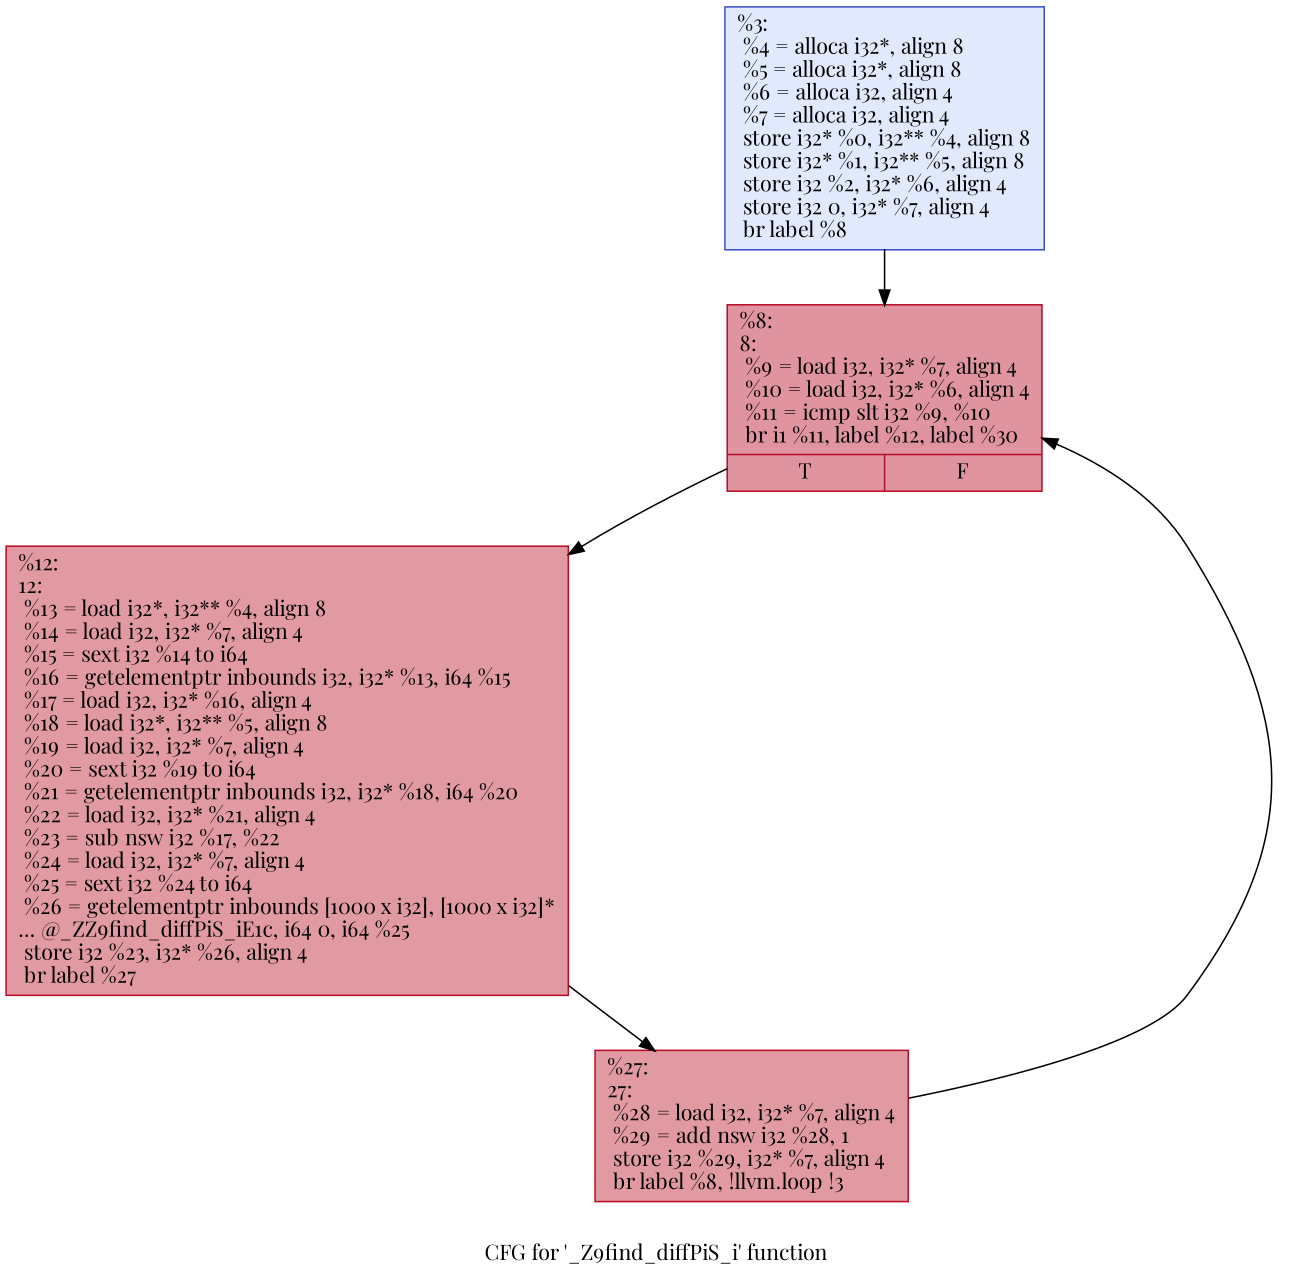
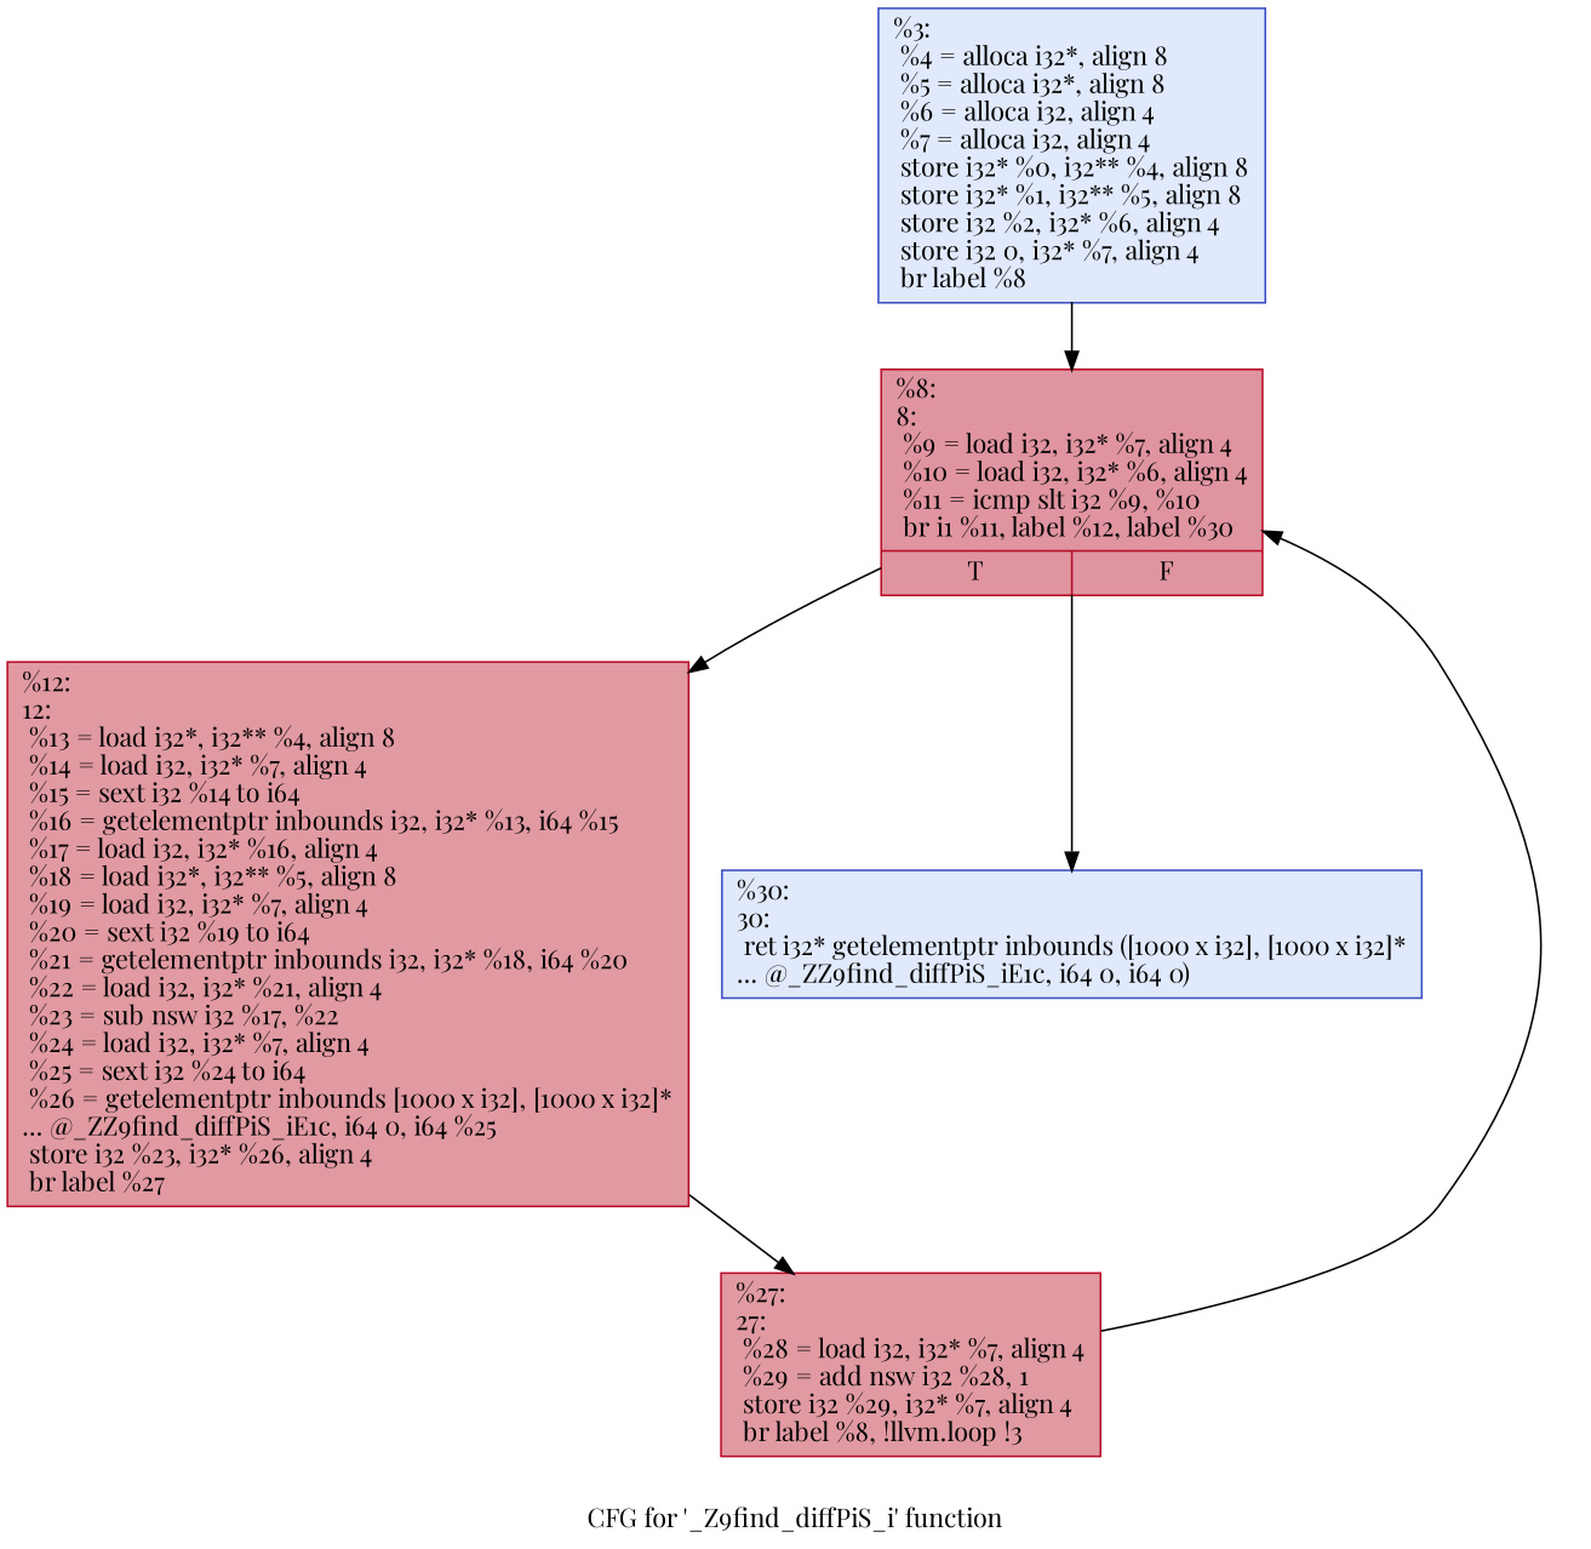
  digraph {
    label="CFG for '_Z9find_diffPiS_i' function"
    fontname="Playfair Display"
    node [color="#b70d28ff" fillcolor="#b9d0f970" shape=record style=filled fontname="Playfair Display"]
    edge [fontname="Playfair Display"]
    n1 [color="#3d50c3ff" label="{%3:\l  %4 = alloca i32*, align 8\l  %5 = alloca i32*, align 8\l  %6 = alloca i32, align 4\l  %7 = alloca i32, align 4\l  store i32* %0, i32** %4, align 8\l  store i32* %1, i32** %5, align 8\l  store i32 %2, i32* %6, align 4\l  store i32 0, i32* %7, align 4\l  br label %8\l}"]
    n2 [fillcolor="#b70d2870" label="{%8:\l8:                                                \l  %9 = load i32, i32* %7, align 4\l  %10 = load i32, i32* %6, align 4\l  %11 = icmp slt i32 %9, %10\l  br i1 %11, label %12, label %30\l|{<s0>T|<s1>F}}"]
    n3 [fillcolor="#bb1b2c70" label="{%12:\l12:                                               \l  %13 = load i32*, i32** %4, align 8\l  %14 = load i32, i32* %7, align 4\l  %15 = sext i32 %14 to i64\l  %16 = getelementptr inbounds i32, i32* %13, i64 %15\l  %17 = load i32, i32* %16, align 4\l  %18 = load i32*, i32** %5, align 8\l  %19 = load i32, i32* %7, align 4\l  %20 = sext i32 %19 to i64\l  %21 = getelementptr inbounds i32, i32* %18, i64 %20\l  %22 = load i32, i32* %21, align 4\l  %23 = sub nsw i32 %17, %22\l  %24 = load i32, i32* %7, align 4\l  %25 = sext i32 %24 to i64\l  %26 = getelementptr inbounds [1000 x i32], [1000 x i32]*\l... @_ZZ9find_diffPiS_iE1c, i64 0, i64 %25\l  store i32 %23, i32* %26, align 4\l  br label %27\l}"]
+   n4 [color="#3d50c3ff" label="{%30:\l30:                                               \l  ret i32* getelementptr inbounds ([1000 x i32], [1000 x i32]*\l... @_ZZ9find_diffPiS_iE1c, i64 0, i64 0)\l}"]
    n5 [fillcolor="#bb1b2c70" label="{%27:\l27:                                               \l  %28 = load i32, i32* %7, align 4\l  %29 = add nsw i32 %28, 1\l  store i32 %29, i32* %7, align 4\l  br label %8, !llvm.loop !3\l}"]
    n1 -> n2
    n2 -> n3
+   n2 -> n4
    n3 -> n5
    n5 -> n2
  }
